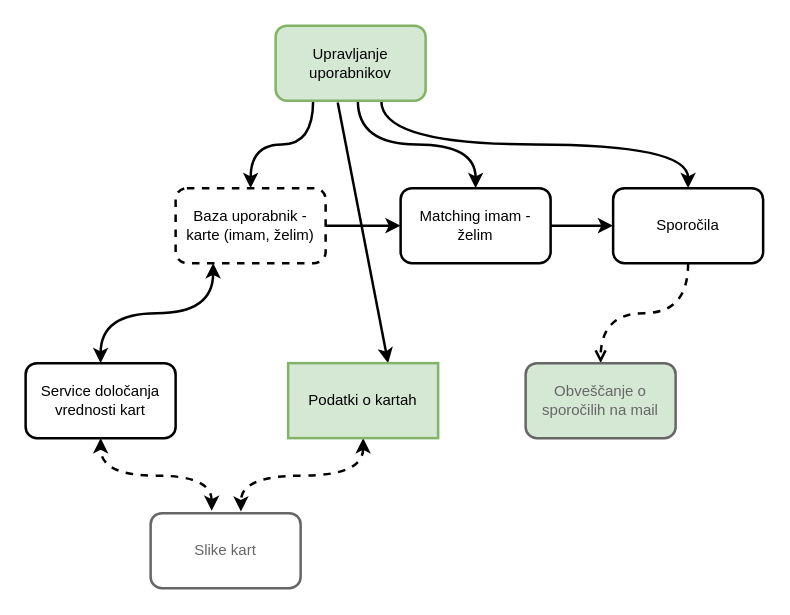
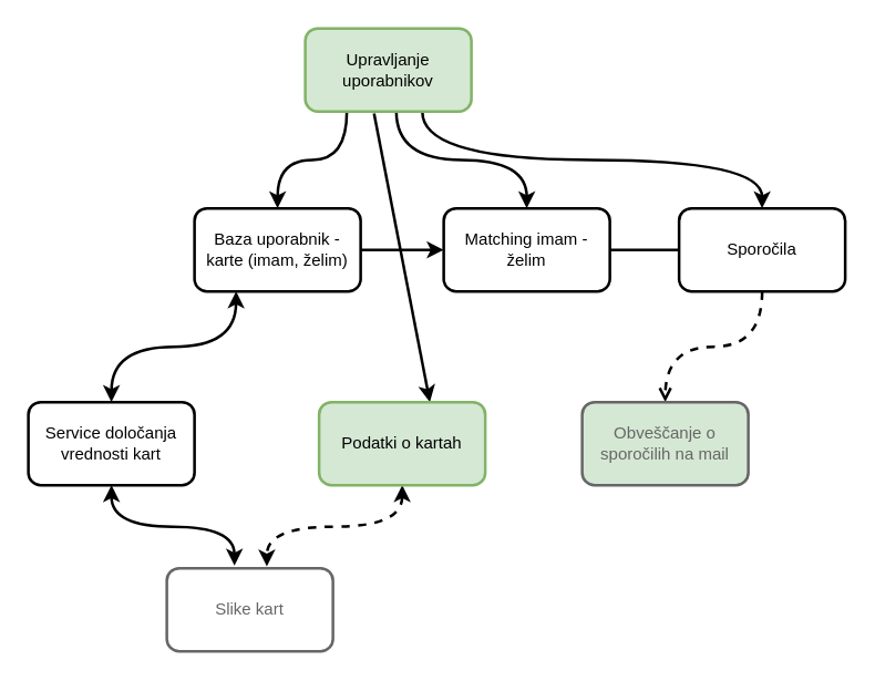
  <mxCell id="0" />
  <mxCell id="1" parent="0" />
  <mxCell id="2" style="edgeStyle=orthogonalEdgeStyle;curved=1;rounded=0;orthogonalLoop=1;jettySize=auto;html=1;exitX=0.5;exitY=0;exitDx=0;exitDy=0;entryX=0.25;entryY=1;entryDx=0;entryDy=0;startArrow=classic;startFill=1;fontColor=#666666;strokeWidth=2;" parent="1" source="3" target="14" edge="1"><mxGeometry relative="1" as="geometry" /></mxCell>
  <mxCell id="3" value="&lt;span&gt;Service določanja vrednosti kart&lt;/span&gt;" style="rounded=1;whiteSpace=wrap;html=1;strokeWidth=2;" parent="1" vertex="1"><mxGeometry x="20" y="290" width="120" height="60" as="geometry" /></mxCell>
  <mxCell id="4" style="edgeStyle=orthogonalEdgeStyle;curved=1;rounded=0;orthogonalLoop=1;jettySize=auto;html=1;fontColor=#666666;entryX=0.5;entryY=0;entryDx=0;entryDy=0;exitX=0.705;exitY=1.007;exitDx=0;exitDy=0;exitPerimeter=0;strokeWidth=2;" parent="1" source="8" target="10" edge="1"><mxGeometry relative="1" as="geometry"><mxPoint x="550" y="140" as="targetPoint" /></mxGeometry></mxCell>
  <mxCell id="5" style="edgeStyle=orthogonalEdgeStyle;curved=1;rounded=0;orthogonalLoop=1;jettySize=auto;html=1;exitX=0.548;exitY=0.998;exitDx=0;exitDy=0;entryX=0.5;entryY=0;entryDx=0;entryDy=0;startArrow=none;startFill=0;fontColor=#666666;exitPerimeter=0;strokeWidth=2;" parent="1" source="8" target="19" edge="1"><mxGeometry relative="1" as="geometry" /></mxCell>
  <mxCell id="6" style="edgeStyle=orthogonalEdgeStyle;curved=1;rounded=0;orthogonalLoop=1;jettySize=auto;html=1;entryX=0.5;entryY=0;entryDx=0;entryDy=0;startArrow=none;startFill=0;fontColor=#666666;exitX=0.25;exitY=1;exitDx=0;exitDy=0;strokeWidth=2;" parent="1" source="8" target="14" edge="1"><mxGeometry relative="1" as="geometry" /></mxCell>
  <mxCell id="7" style="rounded=0;orthogonalLoop=1;jettySize=auto;html=1;exitX=0.414;exitY=1.026;exitDx=0;exitDy=0;entryX=0.667;entryY=0;entryDx=0;entryDy=0;entryPerimeter=0;exitPerimeter=0;strokeWidth=2;" edge="1" parent="1" source="8" target="12"><mxGeometry relative="1" as="geometry" /></mxCell>
  <mxCell id="8" value="Upravljanje uporabnikov" style="rounded=1;whiteSpace=wrap;html=1;fillColor=#d5e8d4;strokeColor=#82b366;strokeWidth=2;" parent="1" vertex="1"><mxGeometry x="220" y="20" width="120" height="60" as="geometry" /></mxCell>
  <mxCell id="9" style="edgeStyle=orthogonalEdgeStyle;curved=1;rounded=0;orthogonalLoop=1;jettySize=auto;html=1;fontColor=#666666;dashed=1;strokeWidth=2;endArrow=open;" parent="1" source="10" target="17" edge="1"><mxGeometry relative="1" as="geometry" /></mxCell>
  <mxCell id="10" value="Sporočila" style="rounded=1;whiteSpace=wrap;html=1;strokeWidth=2;" parent="1" vertex="1"><mxGeometry x="490" y="150" width="120" height="60" as="geometry" /></mxCell>
  <mxCell id="11" style="edgeStyle=orthogonalEdgeStyle;curved=1;rounded=0;orthogonalLoop=1;jettySize=auto;html=1;entryX=0.602;entryY=-0.021;entryDx=0;entryDy=0;entryPerimeter=0;startArrow=classic;startFill=1;fontColor=#666666;dashed=1;strokeWidth=2;" parent="1" source="12" target="16" edge="1"><mxGeometry relative="1" as="geometry" /></mxCell>
- <mxCell id="12" value="Podatki o kartah" style="whiteSpace=wrap;html=1;fillColor=#d5e8d4;strokeColor=#82b366;strokeWidth=2;rounded=0;" parent="1" vertex="1"><mxGeometry x="230" y="290" width="120" height="60" as="geometry" /></mxCell>
+ <mxCell id="12" value="Podatki o kartah" style="rounded=1;whiteSpace=wrap;html=1;fillColor=#d5e8d4;strokeColor=#82b366;strokeWidth=2;" parent="1" vertex="1"><mxGeometry x="230" y="290" width="120" height="60" as="geometry" /></mxCell>
  <mxCell id="13" style="edgeStyle=orthogonalEdgeStyle;curved=1;rounded=0;orthogonalLoop=1;jettySize=auto;html=1;exitX=1;exitY=0.5;exitDx=0;exitDy=0;entryX=0;entryY=0.5;entryDx=0;entryDy=0;startArrow=none;startFill=0;fontColor=#666666;strokeWidth=2;" parent="1" source="14" target="19" edge="1"><mxGeometry relative="1" as="geometry" /></mxCell>
- <mxCell id="14" value="Baza uporabnik - karte (imam, želim)" style="rounded=1;whiteSpace=wrap;html=1;strokeWidth=2;dashed=1;" parent="1" vertex="1"><mxGeometry x="140" y="150" width="120" height="60" as="geometry" /></mxCell>
- <mxCell id="15" style="edgeStyle=orthogonalEdgeStyle;curved=1;rounded=0;orthogonalLoop=1;jettySize=auto;html=1;entryX=0.5;entryY=1;entryDx=0;entryDy=0;startArrow=classic;startFill=1;fontColor=#666666;exitX=0.407;exitY=-0.031;exitDx=0;exitDy=0;exitPerimeter=0;dashed=1;strokeWidth=2;" parent="1" source="16" target="3" edge="1"><mxGeometry relative="1" as="geometry" /></mxCell>
+ <mxCell id="14" value="Baza uporabnik - karte (imam, želim)" style="rounded=1;whiteSpace=wrap;html=1;strokeWidth=2;" parent="1" vertex="1"><mxGeometry x="140" y="150" width="120" height="60" as="geometry" /></mxCell>
+ <mxCell id="15" style="edgeStyle=orthogonalEdgeStyle;curved=1;rounded=0;orthogonalLoop=1;jettySize=auto;html=1;entryX=0.5;entryY=1;entryDx=0;entryDy=0;startArrow=classic;startFill=1;fontColor=#666666;exitX=0.407;exitY=-0.031;exitDx=0;exitDy=0;exitPerimeter=0;dashed=0;strokeWidth=2;" parent="1" source="16" target="3" edge="1"><mxGeometry relative="1" as="geometry" /></mxCell>
  <mxCell id="16" value="Slike kart" style="rounded=1;whiteSpace=wrap;html=1;strokeColor=#666666;fontColor=#666666;strokeWidth=2;" parent="1" vertex="1"><mxGeometry x="120" y="410" width="120" height="60" as="geometry" /></mxCell>
  <mxCell id="17" value="Obveščanje o sporočilih na mail" style="rounded=1;whiteSpace=wrap;html=1;strokeColor=#666666;fontColor=#666666;strokeWidth=2;fillColor=#d5e8d4;" parent="1" vertex="1"><mxGeometry x="420" y="290" width="120" height="60" as="geometry" /></mxCell>
- <mxCell id="18" style="edgeStyle=orthogonalEdgeStyle;curved=1;rounded=0;orthogonalLoop=1;jettySize=auto;html=1;entryX=0;entryY=0.5;entryDx=0;entryDy=0;startArrow=none;startFill=0;fontColor=#666666;strokeWidth=2;" parent="1" source="19" target="10" edge="1"><mxGeometry relative="1" as="geometry" /></mxCell>
+ <mxCell id="18" style="edgeStyle=orthogonalEdgeStyle;curved=1;rounded=0;orthogonalLoop=1;jettySize=auto;html=1;entryX=0;entryY=0.5;entryDx=0;entryDy=0;startArrow=none;startFill=0;fontColor=#666666;strokeWidth=2;endArrow=none;" parent="1" source="19" target="10" edge="1"><mxGeometry relative="1" as="geometry" /></mxCell>
  <mxCell id="19" value="Matching imam - želim" style="rounded=1;whiteSpace=wrap;html=1;strokeWidth=2;" parent="1" vertex="1"><mxGeometry x="320" y="150" width="120" height="60" as="geometry" /></mxCell>
